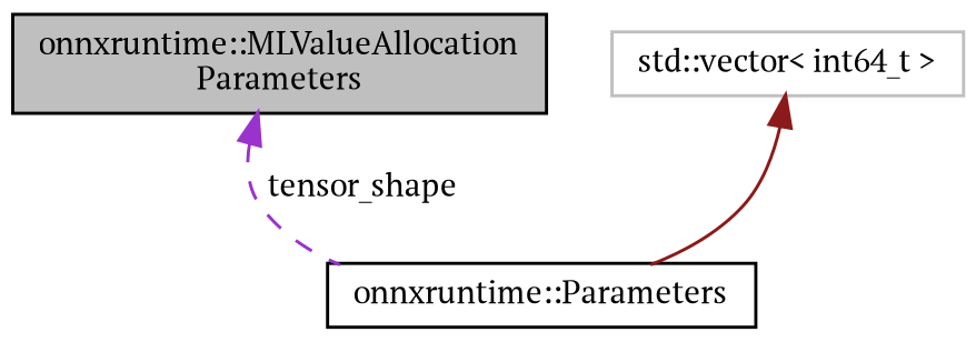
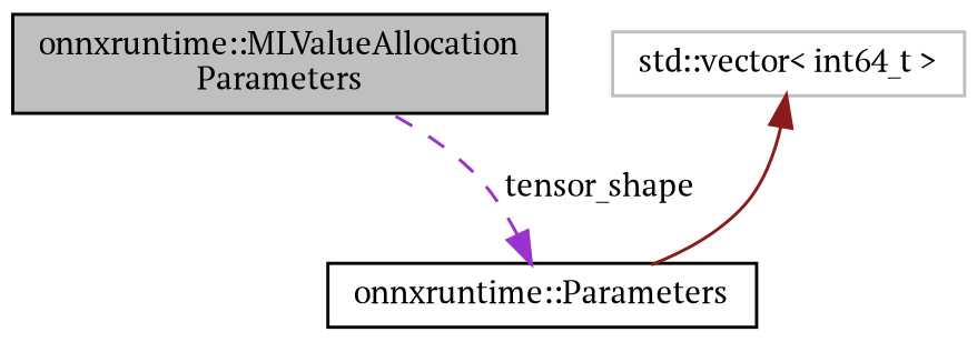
  digraph {
    fontname="PT Serif"
    node [color=black fillcolor=white fontname="PT Serif" fontsize=10 shape=record style=filled]
    edge [dir=back fontname="PT Serif" fontsize=10 labelfontname=Helvetica labelfontsize=10]
    n1 [fillcolor=grey75 fontcolor=black height=0.2 label="onnxruntime::MLValueAllocation\lParameters" width=0.4]
    n2 [height=0.2 label="onnxruntime::Parameters" width=0.4]
    n3 [color=grey75 height=0.2 label="std::vector\< int64_t \>" width=0.4]
-   n1 -> n2 [color=darkorchid3 label=" tensor_shape" style=dashed]
+   n2 -> n1 [color=darkorchid3 label=" tensor_shape" style=dashed]
    n3 -> n2 [color=firebrick4 style=solid]
  }
